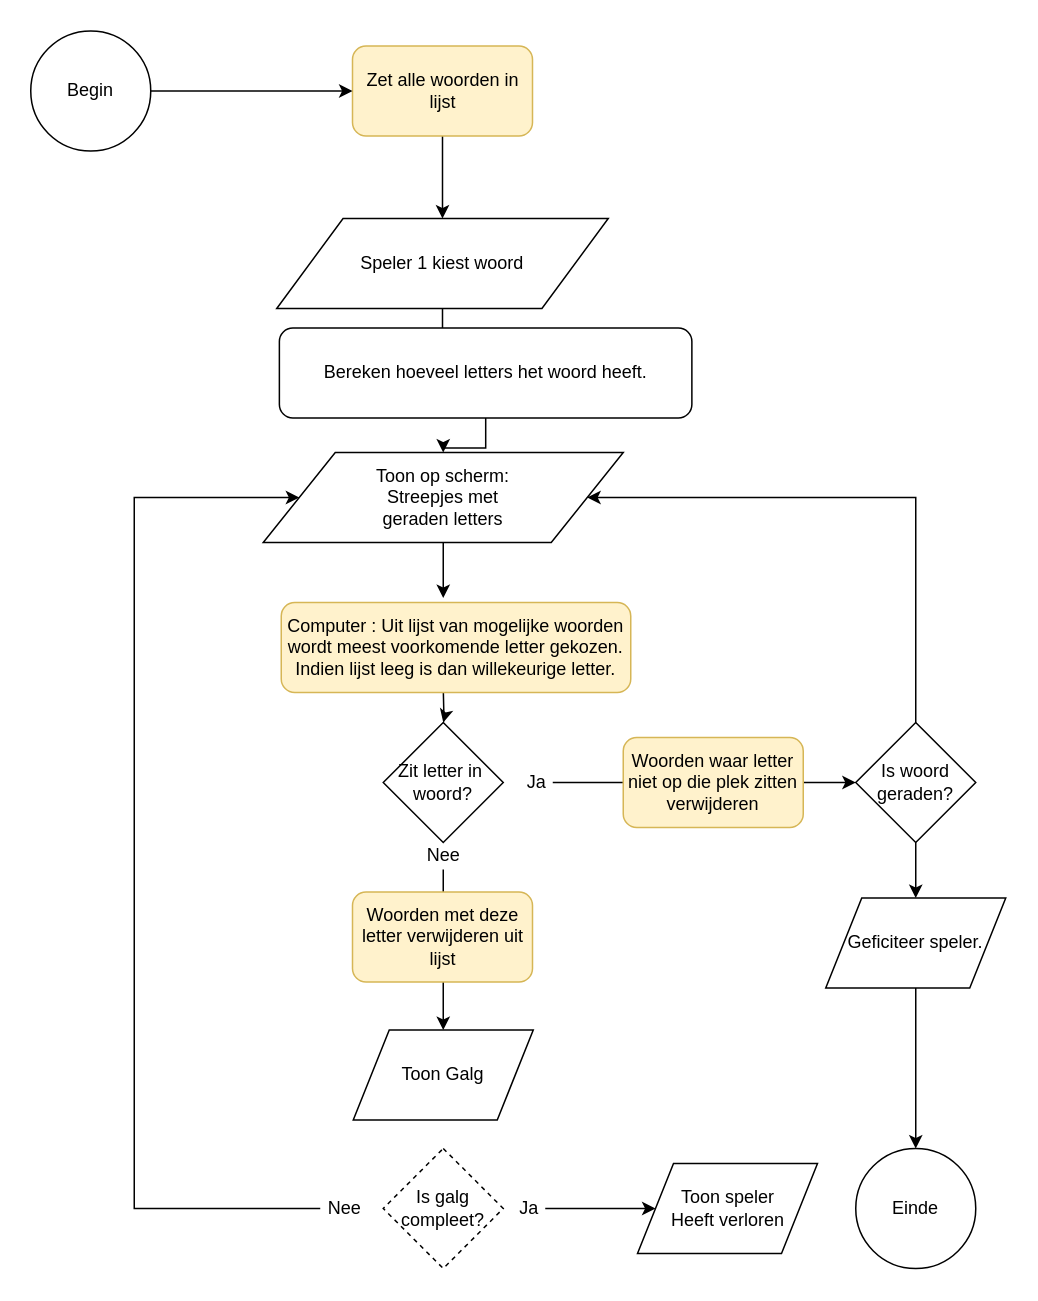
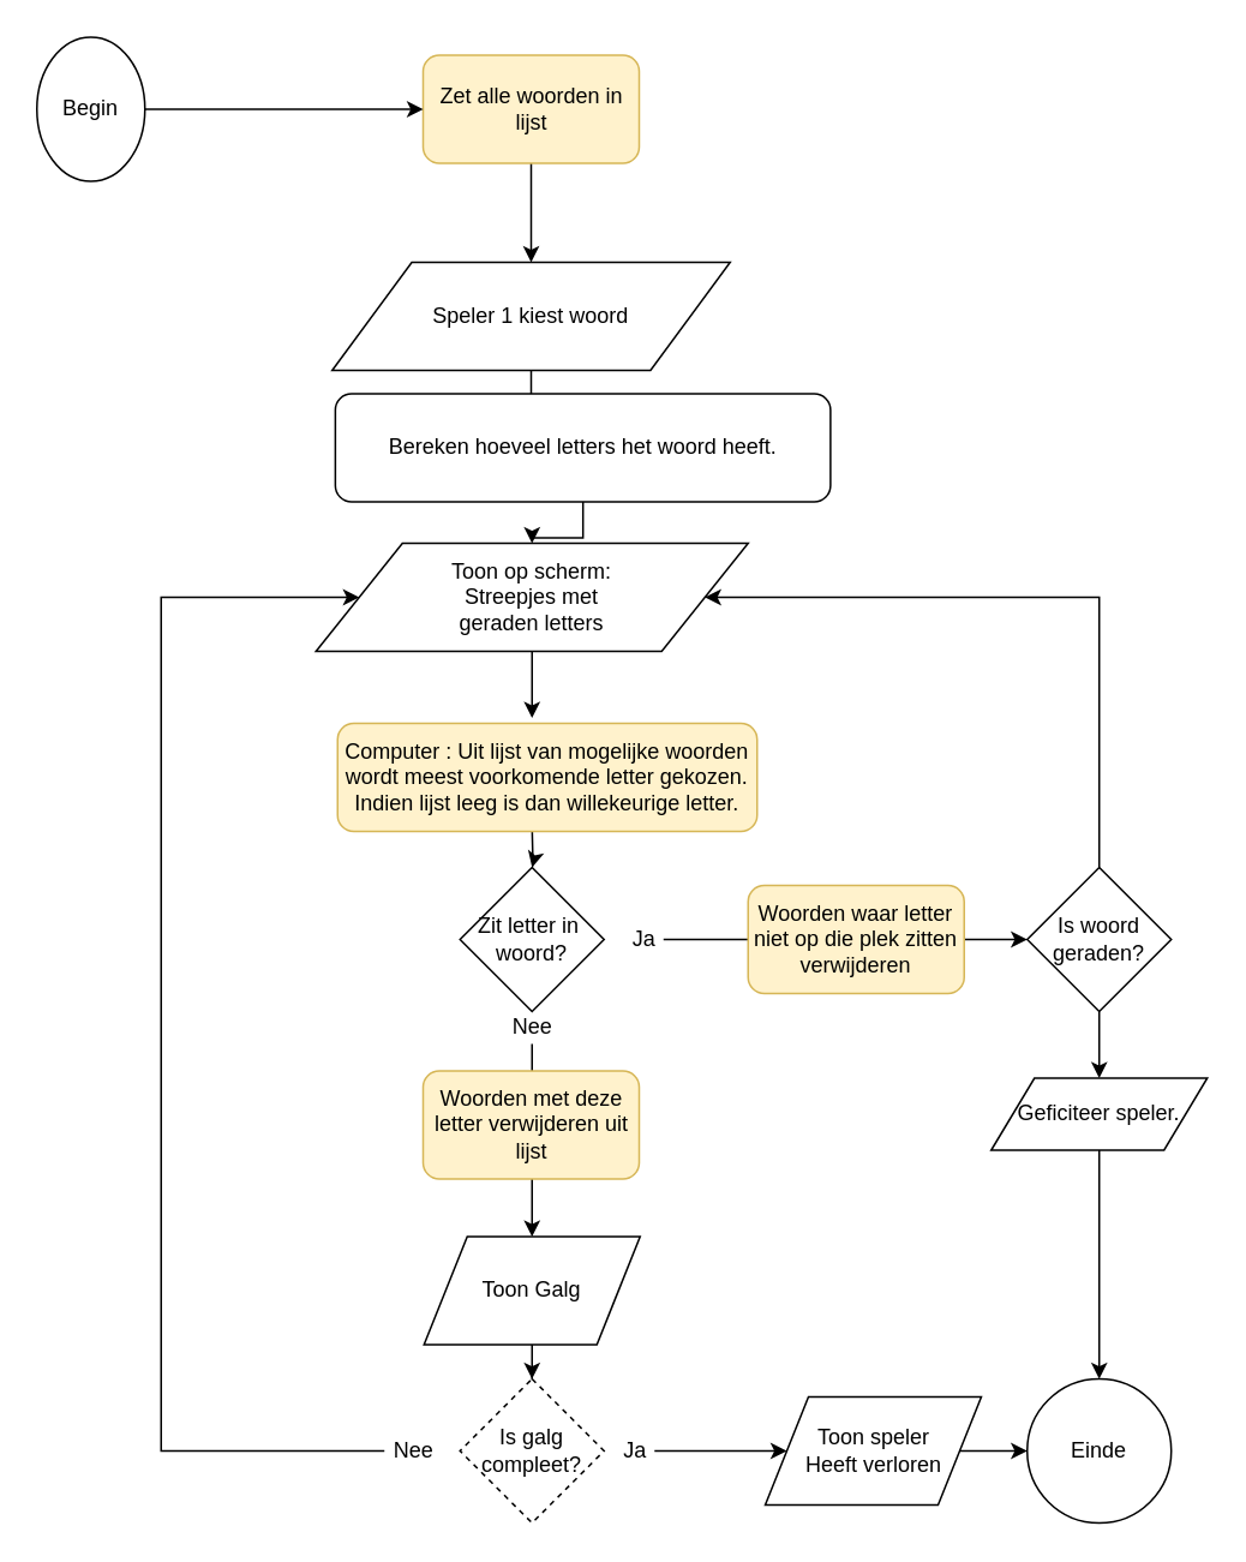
  <mxCell id="0" />
  <mxCell id="1" parent="0" />
  <mxCell id="2" value="" style="edgeStyle=orthogonalEdgeStyle;rounded=0;orthogonalLoop=1;jettySize=auto;html=1;" parent="1" source="33" target="6" edge="1"><mxGeometry relative="1" as="geometry" /></mxCell>
- <mxCell id="3" value="Begin" style="ellipse;whiteSpace=wrap;html=1;aspect=fixed;" parent="1" vertex="1"><mxGeometry x="20" y="20" width="80" height="80" as="geometry" /></mxCell>
+ <mxCell id="3" value="Begin" style="ellipse;whiteSpace=wrap;html=1;aspect=fixed;" parent="1" vertex="1"><mxGeometry x="20" y="20" width="60" height="80" as="geometry" /></mxCell>
  <mxCell id="4" value="Einde" style="ellipse;whiteSpace=wrap;html=1;aspect=fixed;" parent="1" vertex="1"><mxGeometry x="570" y="765" width="80" height="80" as="geometry" /></mxCell>
  <mxCell id="5" value="" style="edgeStyle=orthogonalEdgeStyle;rounded=0;orthogonalLoop=1;jettySize=auto;html=1;" parent="1" source="6" target="8" edge="1"><mxGeometry relative="1" as="geometry" /></mxCell>
  <mxCell id="6" value="Speler 1 kiest woord" style="shape=parallelogram;perimeter=parallelogramPerimeter;whiteSpace=wrap;html=1;" parent="1" vertex="1"><mxGeometry x="184" y="145" width="221" height="60" as="geometry" /></mxCell>
  <mxCell id="7" value="" style="edgeStyle=orthogonalEdgeStyle;rounded=0;orthogonalLoop=1;jettySize=auto;html=1;" parent="1" source="8" target="10" edge="1"><mxGeometry relative="1" as="geometry" /></mxCell>
  <mxCell id="8" value="Bereken hoeveel letters het woord heeft." style="rounded=1;whiteSpace=wrap;html=1;" parent="1" vertex="1"><mxGeometry x="185.75" y="218" width="275" height="60" as="geometry" /></mxCell>
  <mxCell id="9" value="" style="edgeStyle=orthogonalEdgeStyle;rounded=0;orthogonalLoop=1;jettySize=auto;html=1;" parent="1" source="10" edge="1"><mxGeometry relative="1" as="geometry"><mxPoint x="295" y="398" as="targetPoint" /></mxGeometry></mxCell>
  <mxCell id="10" value="Toon op scherm:&lt;br&gt;Streepjes met &lt;br&gt;geraden letters" style="shape=parallelogram;perimeter=parallelogramPerimeter;whiteSpace=wrap;html=1;" parent="1" vertex="1"><mxGeometry x="175" y="301" width="240" height="60" as="geometry" /></mxCell>
  <mxCell id="11" value="" style="edgeStyle=orthogonalEdgeStyle;rounded=0;orthogonalLoop=1;jettySize=auto;html=1;" parent="1" target="12" edge="1"><mxGeometry relative="1" as="geometry"><mxPoint x="295" y="458" as="sourcePoint" /></mxGeometry></mxCell>
  <mxCell id="12" value="Zit letter in&amp;nbsp;&lt;br&gt;woord?" style="rhombus;whiteSpace=wrap;html=1;" parent="1" vertex="1"><mxGeometry x="255" y="481" width="80" height="80" as="geometry" /></mxCell>
  <mxCell id="13" value="" style="edgeStyle=orthogonalEdgeStyle;rounded=0;orthogonalLoop=1;jettySize=auto;html=1;entryX=0.5;entryY=0;entryDx=0;entryDy=0;" parent="1" source="14" target="23" edge="1"><mxGeometry relative="1" as="geometry"><mxPoint x="295" y="667" as="targetPoint" /></mxGeometry></mxCell>
  <mxCell id="14" value="Nee" style="text;html=1;align=center;verticalAlign=middle;resizable=0;points=[];autosize=1;" parent="1" vertex="1"><mxGeometry x="279" y="561" width="32" height="18" as="geometry" /></mxCell>
  <mxCell id="15" value="" style="edgeStyle=orthogonalEdgeStyle;rounded=0;orthogonalLoop=1;jettySize=auto;html=1;entryX=0;entryY=0.5;entryDx=0;entryDy=0;" parent="1" source="16" target="19" edge="1"><mxGeometry relative="1" as="geometry"><mxPoint x="448" y="521" as="targetPoint" /></mxGeometry></mxCell>
  <mxCell id="16" value="Ja" style="text;html=1;align=center;verticalAlign=middle;resizable=0;points=[];autosize=1;" parent="1" vertex="1"><mxGeometry x="345" y="512" width="23" height="18" as="geometry" /></mxCell>
  <mxCell id="17" value="" style="edgeStyle=orthogonalEdgeStyle;rounded=0;orthogonalLoop=1;jettySize=auto;html=1;" parent="1" source="19" target="21" edge="1"><mxGeometry relative="1" as="geometry" /></mxCell>
  <mxCell id="18" value="" style="edgeStyle=orthogonalEdgeStyle;rounded=0;orthogonalLoop=1;jettySize=auto;html=1;entryX=1;entryY=0.5;entryDx=0;entryDy=0;" parent="1" source="19" target="10" edge="1"><mxGeometry relative="1" as="geometry"><mxPoint x="610" y="401" as="targetPoint" /><Array as="points"><mxPoint x="610" y="331" /></Array></mxGeometry></mxCell>
  <mxCell id="19" value="Is woord geraden?" style="rhombus;whiteSpace=wrap;html=1;" parent="1" vertex="1"><mxGeometry x="570" y="481" width="80" height="80" as="geometry" /></mxCell>
  <mxCell id="20" value="" style="edgeStyle=orthogonalEdgeStyle;rounded=0;orthogonalLoop=1;jettySize=auto;html=1;" parent="1" source="21" target="4" edge="1"><mxGeometry relative="1" as="geometry" /></mxCell>
- <mxCell id="21" value="Geficiteer speler." style="shape=parallelogram;perimeter=parallelogramPerimeter;whiteSpace=wrap;html=1;" parent="1" vertex="1"><mxGeometry x="550" y="598" width="120" height="60" as="geometry" /></mxCell>
+ <mxCell id="21" value="Geficiteer speler." style="shape=parallelogram;perimeter=parallelogramPerimeter;whiteSpace=wrap;html=1;" parent="1" vertex="1"><mxGeometry x="550" y="598" width="120" height="40" as="geometry" /></mxCell>
+ <mxCell id="22" value="" style="edgeStyle=orthogonalEdgeStyle;rounded=0;orthogonalLoop=1;jettySize=auto;html=1;" parent="1" source="23" target="26" edge="1"><mxGeometry relative="1" as="geometry" /></mxCell>
  <mxCell id="23" value="Toon Galg" style="shape=parallelogram;perimeter=parallelogramPerimeter;whiteSpace=wrap;html=1;" parent="1" vertex="1"><mxGeometry x="235" y="686" width="120" height="60" as="geometry" /></mxCell>
+ <mxCell id="24" value="" style="edgeStyle=orthogonalEdgeStyle;rounded=0;orthogonalLoop=1;jettySize=auto;html=1;" parent="1" source="25" target="4" edge="1"><mxGeometry relative="1" as="geometry" /></mxCell>
  <mxCell id="25" value="Toon speler&lt;br&gt;Heeft verloren" style="shape=parallelogram;perimeter=parallelogramPerimeter;whiteSpace=wrap;html=1;" parent="1" vertex="1"><mxGeometry x="424.5" y="775" width="120" height="60" as="geometry" /></mxCell>
  <mxCell id="26" value="Is galg compleet?" style="rhombus;whiteSpace=wrap;html=1;dashed=1;" parent="1" vertex="1"><mxGeometry x="255" y="765" width="80" height="80" as="geometry" /></mxCell>
  <mxCell id="27" value="" style="edgeStyle=orthogonalEdgeStyle;rounded=0;orthogonalLoop=1;jettySize=auto;html=1;" parent="1" source="28" target="25" edge="1"><mxGeometry relative="1" as="geometry" /></mxCell>
  <mxCell id="28" value="Ja" style="text;html=1;align=center;verticalAlign=middle;resizable=0;points=[];autosize=1;" parent="1" vertex="1"><mxGeometry x="340" y="796" width="23" height="18" as="geometry" /></mxCell>
  <mxCell id="29" value="" style="edgeStyle=orthogonalEdgeStyle;rounded=0;orthogonalLoop=1;jettySize=auto;html=1;entryX=0;entryY=0.5;entryDx=0;entryDy=0;" parent="1" source="30" target="10" edge="1"><mxGeometry relative="1" as="geometry"><mxPoint x="133" y="750" as="targetPoint" /><Array as="points"><mxPoint x="89" y="805" /><mxPoint x="89" y="331" /></Array></mxGeometry></mxCell>
  <mxCell id="30" value="Nee" style="text;html=1;align=center;verticalAlign=middle;resizable=0;points=[];autosize=1;" parent="1" vertex="1"><mxGeometry x="213" y="796" width="32" height="18" as="geometry" /></mxCell>
  <mxCell id="31" value="Computer : Uit lijst van mogelijke woorden wordt meest voorkomende letter gekozen. Indien lijst leeg is dan willekeurige letter." style="rounded=1;whiteSpace=wrap;html=1;fillColor=#fff2cc;strokeColor=#d6b656;" vertex="1" parent="1"><mxGeometry x="187" y="401" width="233" height="60" as="geometry" /></mxCell>
  <mxCell id="32" value="Woorden waar letter niet op die plek zitten verwijderen" style="rounded=1;whiteSpace=wrap;html=1;fillColor=#fff2cc;strokeColor=#d6b656;" vertex="1" parent="1"><mxGeometry x="415" y="491" width="120" height="60" as="geometry" /></mxCell>
  <mxCell id="33" value="Zet alle woorden in lijst" style="rounded=1;whiteSpace=wrap;html=1;fillColor=#fff2cc;strokeColor=#d6b656;" vertex="1" parent="1"><mxGeometry x="234.5" y="30" width="120" height="60" as="geometry" /></mxCell>
  <mxCell id="34" value="" style="edgeStyle=orthogonalEdgeStyle;rounded=0;orthogonalLoop=1;jettySize=auto;html=1;" edge="1" parent="1" source="3" target="33"><mxGeometry relative="1" as="geometry"><mxPoint x="294.5" y="72" as="sourcePoint" /><mxPoint x="294.5" y="145" as="targetPoint" /></mxGeometry></mxCell>
  <mxCell id="35" value="Woorden met deze letter verwijderen uit lijst" style="rounded=1;whiteSpace=wrap;html=1;fillColor=#fff2cc;strokeColor=#d6b656;" vertex="1" parent="1"><mxGeometry x="234.5" y="594" width="120" height="60" as="geometry" /></mxCell>
